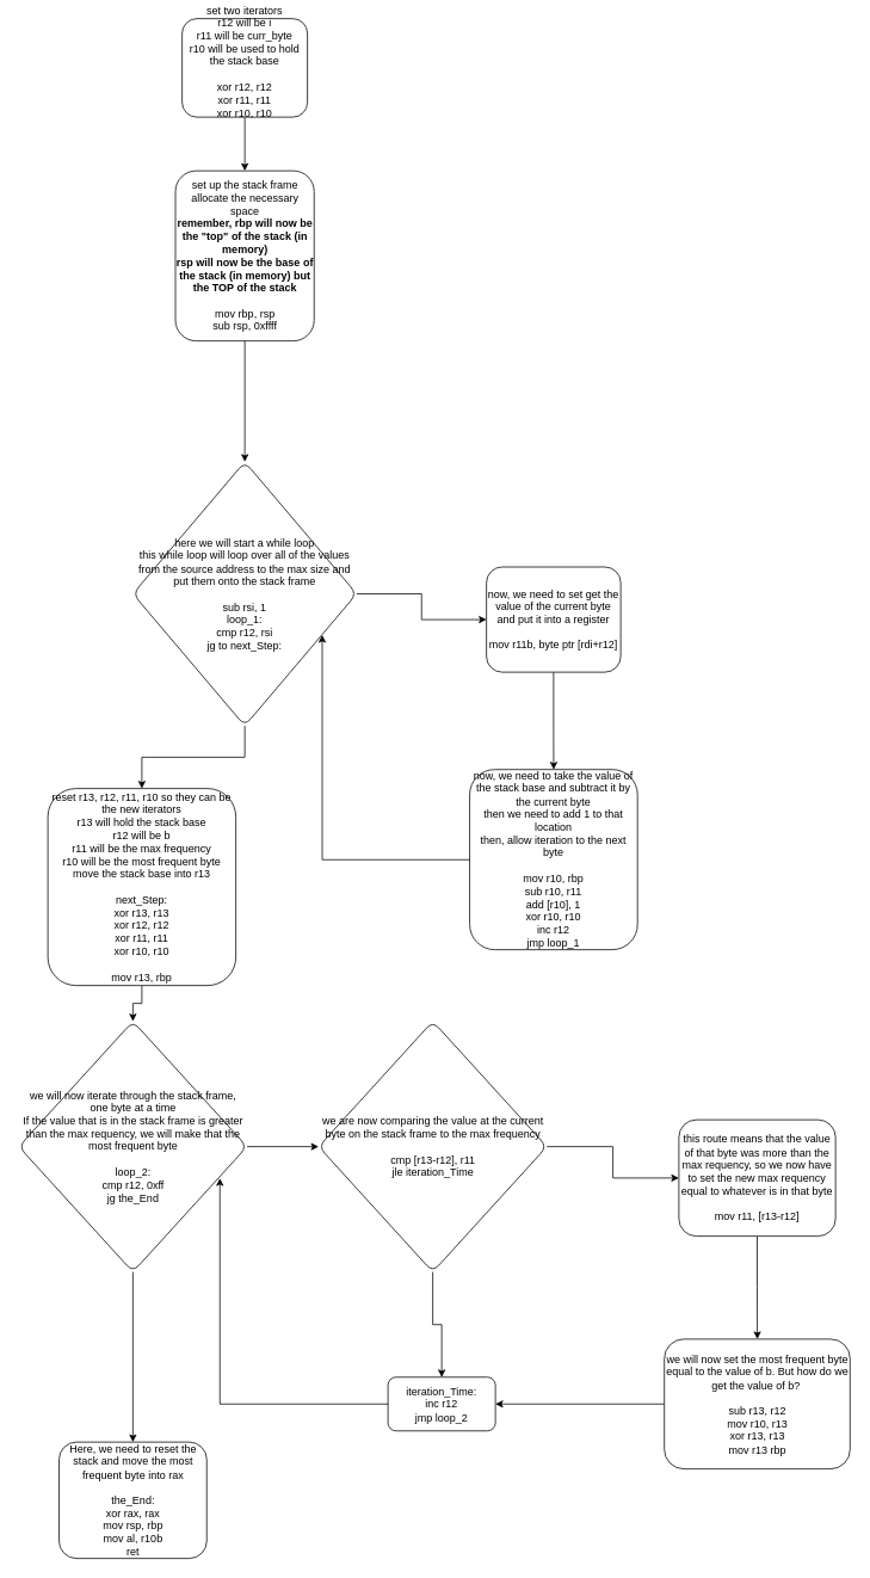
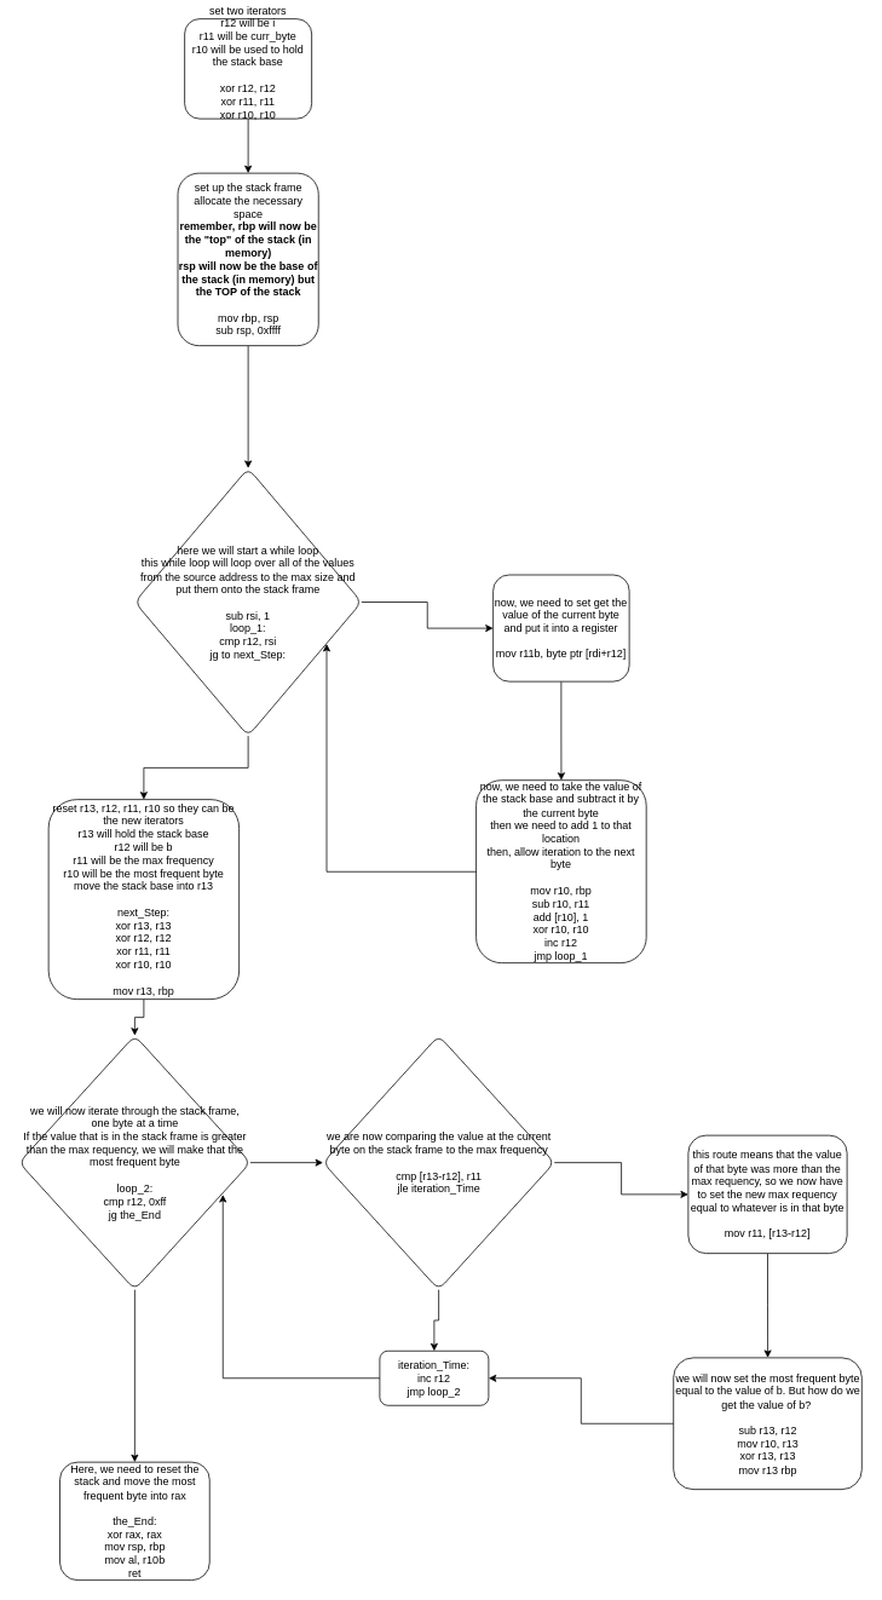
  <mxCell id="0" />
  <mxCell id="1" parent="0" />
  <mxCell id="2" value="" style="edgeStyle=orthogonalEdgeStyle;rounded=0;orthogonalLoop=1;jettySize=auto;html=1;" edge="1" parent="1" source="3" target="5"><mxGeometry relative="1" as="geometry" /></mxCell>
  <mxCell id="3" value="set two iterators&lt;div&gt;r12 will be i&lt;/div&gt;&lt;div&gt;r11 will be curr_byte&lt;/div&gt;&lt;div&gt;r10 will be used to hold the stack base&lt;/div&gt;&lt;div&gt;&lt;br&gt;&lt;/div&gt;&lt;div&gt;xor r12, r12&lt;/div&gt;&lt;div&gt;xor r11, r11&lt;/div&gt;&lt;div&gt;xor r10, r10&lt;/div&gt;&lt;div&gt;&lt;br&gt;&lt;/div&gt;" style="rounded=1;whiteSpace=wrap;html=1;" parent="1" vertex="1"><mxGeometry x="203" y="20" width="140" height="110" as="geometry" /></mxCell>
  <mxCell id="4" value="" style="edgeStyle=orthogonalEdgeStyle;rounded=0;orthogonalLoop=1;jettySize=auto;html=1;" edge="1" parent="1" source="5" target="8"><mxGeometry relative="1" as="geometry" /></mxCell>
  <mxCell id="5" value="set up the stack frame&lt;div&gt;allocate the necessary space&lt;/div&gt;&lt;div&gt;&lt;b&gt;remember, rbp will now be the &quot;top&quot; of the stack (in memory)&lt;/b&gt;&lt;/div&gt;&lt;div&gt;&lt;b&gt;rsp will now be the base of the stack (in memory) but the TOP of the stack&lt;/b&gt;&lt;/div&gt;&lt;div&gt;&lt;br&gt;&lt;/div&gt;&lt;div&gt;mov rbp, rsp&lt;/div&gt;&lt;div&gt;sub rsp, 0xffff&lt;/div&gt;" style="whiteSpace=wrap;html=1;rounded=1;" vertex="1" parent="1"><mxGeometry x="195.5" y="190" width="155" height="190" as="geometry" /></mxCell>
  <mxCell id="6" value="" style="edgeStyle=orthogonalEdgeStyle;rounded=0;orthogonalLoop=1;jettySize=auto;html=1;" edge="1" parent="1" source="8" target="10"><mxGeometry relative="1" as="geometry" /></mxCell>
  <mxCell id="7" value="" style="edgeStyle=orthogonalEdgeStyle;rounded=0;orthogonalLoop=1;jettySize=auto;html=1;" edge="1" parent="1" source="8" target="14"><mxGeometry relative="1" as="geometry" /></mxCell>
  <mxCell id="8" value="here we will start a while loop&lt;div&gt;this while loop will loop over all of the values from the source address to the max size and put them onto the stack frame&lt;/div&gt;&lt;div&gt;&lt;br&gt;&lt;/div&gt;&lt;div&gt;sub rsi, 1&lt;/div&gt;&lt;div&gt;loop_1:&lt;/div&gt;&lt;div&gt;cmp r12, rsi&lt;/div&gt;&lt;div&gt;jg to next_Step:&lt;/div&gt;" style="rhombus;whiteSpace=wrap;html=1;rounded=1;" vertex="1" parent="1"><mxGeometry x="148" y="515" width="250" height="295" as="geometry" /></mxCell>
  <mxCell id="9" value="" style="edgeStyle=orthogonalEdgeStyle;rounded=0;orthogonalLoop=1;jettySize=auto;html=1;" edge="1" parent="1" source="10" target="11"><mxGeometry relative="1" as="geometry" /></mxCell>
  <mxCell id="10" value="now, we need to set get the value of the current byte and put it into a register&lt;div&gt;&lt;br&gt;&lt;/div&gt;&lt;div&gt;mov r11b, byte ptr [rdi+r12]&lt;/div&gt;" style="whiteSpace=wrap;html=1;rounded=1;" vertex="1" parent="1"><mxGeometry x="543" y="632.5" width="150" height="117.5" as="geometry" /></mxCell>
  <mxCell id="11" value="now, we need to take the value of the stack base and subtract it by the current byte&lt;div&gt;then we need to add 1 to that location&lt;/div&gt;&lt;div&gt;then, allow iteration to the next byte&lt;/div&gt;&lt;div&gt;&lt;br&gt;&lt;/div&gt;&lt;div&gt;mov r10, rbp&lt;/div&gt;&lt;div&gt;sub r10, r11&lt;/div&gt;&lt;div&gt;add [r10], 1&lt;/div&gt;&lt;div&gt;xor r10, r10&lt;/div&gt;&lt;div&gt;inc r12&lt;/div&gt;&lt;div&gt;jmp loop_1&lt;/div&gt;" style="whiteSpace=wrap;html=1;rounded=1;" vertex="1" parent="1"><mxGeometry x="524.25" y="858.75" width="187.5" height="201.25" as="geometry" /></mxCell>
  <mxCell id="12" style="edgeStyle=orthogonalEdgeStyle;rounded=0;orthogonalLoop=1;jettySize=auto;html=1;entryX=0.846;entryY=0.656;entryDx=0;entryDy=0;entryPerimeter=0;" edge="1" parent="1" source="11" target="8"><mxGeometry relative="1" as="geometry" /></mxCell>
  <mxCell id="13" value="" style="edgeStyle=orthogonalEdgeStyle;rounded=0;orthogonalLoop=1;jettySize=auto;html=1;" edge="1" parent="1" source="14" target="17"><mxGeometry relative="1" as="geometry" /></mxCell>
  <mxCell id="14" value="reset r13, r12, r11, r10 so they can be the new iterators&lt;div&gt;r13 will hold the stack base&lt;br&gt;&lt;div&gt;r12 will be b&lt;/div&gt;&lt;div&gt;r11 will be the max frequency&lt;/div&gt;&lt;div&gt;r10 will be the most frequent byte&lt;/div&gt;&lt;div&gt;move the stack base into r13&lt;br&gt;&lt;div&gt;&lt;br&gt;&lt;/div&gt;&lt;div&gt;next_Step:&lt;/div&gt;&lt;div&gt;xor r13, r13&lt;/div&gt;&lt;div&gt;xor r12, r12&lt;/div&gt;&lt;div&gt;xor r11, r11&lt;/div&gt;&lt;div&gt;xor r10, r10&lt;/div&gt;&lt;/div&gt;&lt;/div&gt;&lt;div&gt;&lt;br&gt;&lt;/div&gt;&lt;div&gt;mov r13, rbp&lt;/div&gt;" style="whiteSpace=wrap;html=1;rounded=1;" vertex="1" parent="1"><mxGeometry x="53" y="880" width="210" height="220" as="geometry" /></mxCell>
  <mxCell id="15" value="" style="edgeStyle=orthogonalEdgeStyle;rounded=0;orthogonalLoop=1;jettySize=auto;html=1;" edge="1" parent="1" source="17" target="20"><mxGeometry relative="1" as="geometry" /></mxCell>
  <mxCell id="16" value="" style="edgeStyle=orthogonalEdgeStyle;rounded=0;orthogonalLoop=1;jettySize=auto;html=1;" edge="1" parent="1" source="17" target="26"><mxGeometry relative="1" as="geometry" /></mxCell>
  <mxCell id="17" value="we will now iterate through the stack frame, one byte at a time&lt;div&gt;If the value that is in the stack frame is greater than the max requency, we will make that the most frequent byte&lt;/div&gt;&lt;div&gt;&lt;br&gt;&lt;/div&gt;&lt;div&gt;loop_2:&lt;/div&gt;&lt;div&gt;cmp r12, 0xff&lt;/div&gt;&lt;div&gt;jg the_End&lt;/div&gt;" style="rhombus;whiteSpace=wrap;html=1;rounded=1;" vertex="1" parent="1"><mxGeometry x="20.5" y="1140" width="255" height="280" as="geometry" /></mxCell>
  <mxCell id="18" value="" style="edgeStyle=orthogonalEdgeStyle;rounded=0;orthogonalLoop=1;jettySize=auto;html=1;" edge="1" parent="1" source="20" target="22"><mxGeometry relative="1" as="geometry" /></mxCell>
  <mxCell id="19" style="edgeStyle=orthogonalEdgeStyle;rounded=0;orthogonalLoop=1;jettySize=auto;html=1;entryX=0.5;entryY=0;entryDx=0;entryDy=0;" edge="1" parent="1" source="20" target="25"><mxGeometry relative="1" as="geometry" /></mxCell>
  <mxCell id="20" value="we are now comparing the value at the current byte on the stack frame to the max frequency&lt;div&gt;&lt;br&gt;&lt;/div&gt;&lt;div&gt;cmp [r13-r12], r11&lt;/div&gt;&lt;div&gt;jle iteration_Time&lt;/div&gt;" style="rhombus;whiteSpace=wrap;html=1;rounded=1;" vertex="1" parent="1"><mxGeometry x="355.5" y="1140" width="255" height="280" as="geometry" /></mxCell>
  <mxCell id="21" value="" style="edgeStyle=orthogonalEdgeStyle;rounded=0;orthogonalLoop=1;jettySize=auto;html=1;" edge="1" parent="1" source="22" target="24"><mxGeometry relative="1" as="geometry" /></mxCell>
  <mxCell id="22" value="this route means that the value of that byte was more than the max requency, so we now have to set the new max requency equal to whatever is in that byte&lt;div&gt;&lt;br&gt;&lt;/div&gt;&lt;div&gt;mov r11, [r13-r12]&lt;/div&gt;" style="whiteSpace=wrap;html=1;rounded=1;" vertex="1" parent="1"><mxGeometry x="758" y="1250" width="175" height="130" as="geometry" /></mxCell>
  <mxCell id="23" value="" style="edgeStyle=orthogonalEdgeStyle;rounded=0;orthogonalLoop=1;jettySize=auto;html=1;" edge="1" parent="1" source="24" target="25"><mxGeometry relative="1" as="geometry" /></mxCell>
  <mxCell id="24" value="we will now set the most frequent byte equal to the value of b. But how do we get the value of b?&amp;nbsp;&lt;div&gt;&lt;br&gt;&lt;/div&gt;&lt;div&gt;sub r13, r12&lt;/div&gt;&lt;div&gt;mov r10, r13&lt;/div&gt;&lt;div&gt;xor r13, r13&lt;/div&gt;&lt;div&gt;mov r13 rbp&lt;/div&gt;" style="whiteSpace=wrap;html=1;rounded=1;" vertex="1" parent="1"><mxGeometry x="741.75" y="1495" width="207.5" height="145" as="geometry" /></mxCell>
- <mxCell id="25" value="iteration_Time:&lt;div&gt;inc r12&lt;/div&gt;&lt;div&gt;jmp loop_2&lt;/div&gt;" style="whiteSpace=wrap;html=1;rounded=1;" vertex="1" parent="1"><mxGeometry x="433" y="1537.5" width="120" height="60" as="geometry" /></mxCell>
+ <mxCell id="25" value="iteration_Time:&lt;div&gt;inc r12&lt;/div&gt;&lt;div&gt;jmp loop_2&lt;/div&gt;" style="whiteSpace=wrap;html=1;rounded=1;" vertex="1" parent="1"><mxGeometry x="418" y="1487.5" width="120" height="60" as="geometry" /></mxCell>
  <mxCell id="26" value="&lt;div&gt;Here, we need to reset the stack and move the most frequent byte into rax&lt;/div&gt;&lt;div&gt;&lt;br&gt;&lt;/div&gt;the_End:&lt;div&gt;xor rax, rax&lt;br&gt;&lt;div&gt;mov rsp, rbp&lt;/div&gt;&lt;div&gt;mov al, r10b&lt;/div&gt;&lt;div&gt;ret&lt;/div&gt;&lt;/div&gt;" style="whiteSpace=wrap;html=1;rounded=1;" vertex="1" parent="1"><mxGeometry x="65.5" y="1610" width="165" height="130" as="geometry" /></mxCell>
  <mxCell id="27" style="edgeStyle=orthogonalEdgeStyle;rounded=0;orthogonalLoop=1;jettySize=auto;html=1;entryX=0.881;entryY=0.626;entryDx=0;entryDy=0;entryPerimeter=0;" edge="1" parent="1" source="25" target="17"><mxGeometry relative="1" as="geometry" /></mxCell>
